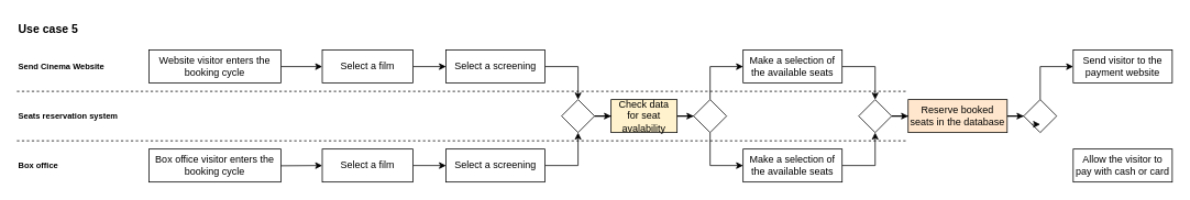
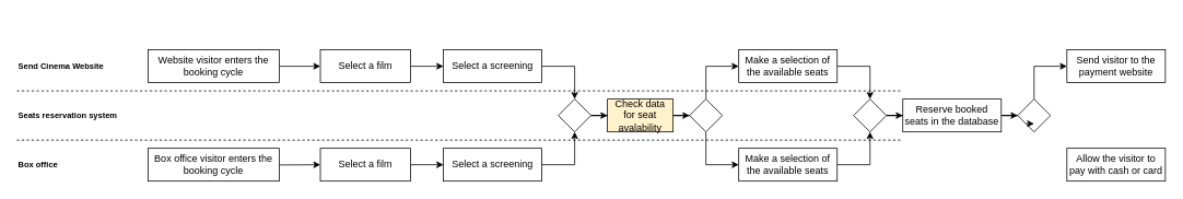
  <mxCell id="0" />
  <mxCell id="1" parent="0" />
  <mxCell id="2" style="edgeStyle=orthogonalEdgeStyle;rounded=0;orthogonalLoop=1;jettySize=auto;html=1;entryX=0;entryY=0.5;entryDx=0;entryDy=0;" edge="1" parent="1" target="21"><mxGeometry relative="1" as="geometry"><mxPoint x="220" y="200" as="sourcePoint" /><mxPoint x="780" y="220" as="targetPoint" /></mxGeometry></mxCell>
  <mxCell id="3" value="Box office visitor enters the booking cycle" style="rounded=0;whiteSpace=wrap;html=1;" vertex="1" parent="1"><mxGeometry x="180" y="180" width="160" height="40" as="geometry" /></mxCell>
  <mxCell id="4" style="edgeStyle=orthogonalEdgeStyle;rounded=0;orthogonalLoop=1;jettySize=auto;html=1;entryX=0;entryY=0.5;entryDx=0;entryDy=0;" edge="1" parent="1" source="5" target="7"><mxGeometry relative="1" as="geometry" /></mxCell>
  <mxCell id="5" value="Website visitor enters the booking cycle" style="rounded=0;whiteSpace=wrap;html=1;" vertex="1" parent="1"><mxGeometry x="180" y="60" width="160" height="40" as="geometry" /></mxCell>
  <mxCell id="6" style="edgeStyle=orthogonalEdgeStyle;rounded=0;orthogonalLoop=1;jettySize=auto;html=1;entryX=0;entryY=0.5;entryDx=0;entryDy=0;" edge="1" parent="1" source="7" target="9"><mxGeometry relative="1" as="geometry" /></mxCell>
  <mxCell id="7" value="Select a film" style="rounded=0;whiteSpace=wrap;html=1;" vertex="1" parent="1"><mxGeometry x="390" y="60" width="110" height="40" as="geometry" /></mxCell>
  <mxCell id="8" style="edgeStyle=orthogonalEdgeStyle;rounded=0;orthogonalLoop=1;jettySize=auto;html=1;entryX=0.5;entryY=0;entryDx=0;entryDy=0;" edge="1" parent="1" source="9" target="23"><mxGeometry relative="1" as="geometry" /></mxCell>
  <mxCell id="9" value="Select a screening" style="rounded=0;whiteSpace=wrap;html=1;" vertex="1" parent="1"><mxGeometry x="540" y="60" width="120" height="40" as="geometry" /></mxCell>
  <mxCell id="10" style="edgeStyle=orthogonalEdgeStyle;rounded=0;orthogonalLoop=1;jettySize=auto;html=1;entryX=0;entryY=0.5;entryDx=0;entryDy=0;" edge="1" parent="1" source="11" target="26"><mxGeometry relative="1" as="geometry" /></mxCell>
  <mxCell id="11" value="Check data for seat avalability" style="rounded=0;whiteSpace=wrap;html=1;fillColor=#fff2cc;" vertex="1" parent="1"><mxGeometry x="740" y="120" width="80" height="40" as="geometry" /></mxCell>
  <mxCell id="12" value="" style="endArrow=none;dashed=1;html=1;rounded=0;" edge="1" parent="1"><mxGeometry width="50" height="50" relative="1" as="geometry"><mxPoint x="20" y="110" as="sourcePoint" /><mxPoint x="1100" y="110" as="targetPoint" /></mxGeometry></mxCell>
  <mxCell id="13" value="&lt;font size=&quot;1&quot;&gt;&lt;b&gt;Seats reservation system&lt;br&gt;&lt;/b&gt;&lt;/font&gt;" style="text;html=1;strokeColor=none;fillColor=none;align=left;verticalAlign=middle;whiteSpace=wrap;rounded=0;" vertex="1" parent="1"><mxGeometry x="20" y="125" width="130" height="30" as="geometry" /></mxCell>
  <mxCell id="14" value="&lt;font size=&quot;1&quot;&gt;&lt;b&gt;Send Cinema Website&lt;br&gt;&lt;/b&gt;&lt;/font&gt;" style="text;html=1;strokeColor=none;fillColor=none;align=left;verticalAlign=middle;whiteSpace=wrap;rounded=0;" vertex="1" parent="1"><mxGeometry x="20" y="65" width="140" height="30" as="geometry" /></mxCell>
  <mxCell id="15" value="" style="endArrow=none;dashed=1;html=1;rounded=0;" edge="1" parent="1"><mxGeometry width="50" height="50" relative="1" as="geometry"><mxPoint x="20" y="170" as="sourcePoint" /><mxPoint x="1100" y="170" as="targetPoint" /></mxGeometry></mxCell>
  <mxCell id="16" value="&lt;font size=&quot;1&quot;&gt;&lt;b&gt;Box office&lt;br&gt;&lt;/b&gt;&lt;/font&gt;" style="text;html=1;strokeColor=none;fillColor=none;align=left;verticalAlign=middle;whiteSpace=wrap;rounded=0;" vertex="1" parent="1"><mxGeometry x="20" y="185" width="120" height="30" as="geometry" /></mxCell>
- <mxCell id="17" value="&lt;b&gt;&lt;font style=&quot;font-size: 14px;&quot;&gt;Use case 5&lt;br&gt;&lt;/font&gt;&lt;/b&gt;" style="text;html=1;strokeColor=none;fillColor=none;align=left;verticalAlign=middle;whiteSpace=wrap;rounded=0;" vertex="1" parent="1"><mxGeometry x="20" y="20" width="120" height="30" as="geometry" /></mxCell>
  <mxCell id="18" style="edgeStyle=orthogonalEdgeStyle;rounded=0;orthogonalLoop=1;jettySize=auto;html=1;entryX=0.5;entryY=1;entryDx=0;entryDy=0;" edge="1" parent="1" source="19" target="23"><mxGeometry relative="1" as="geometry" /></mxCell>
  <mxCell id="19" value="Select a screening" style="rounded=0;whiteSpace=wrap;html=1;" vertex="1" parent="1"><mxGeometry x="540" y="180" width="120" height="40" as="geometry" /></mxCell>
  <mxCell id="20" style="edgeStyle=orthogonalEdgeStyle;rounded=0;orthogonalLoop=1;jettySize=auto;html=1;entryX=0;entryY=0.5;entryDx=0;entryDy=0;" edge="1" parent="1" source="21" target="19"><mxGeometry relative="1" as="geometry" /></mxCell>
  <mxCell id="21" value="Select a film" style="rounded=0;whiteSpace=wrap;html=1;" vertex="1" parent="1"><mxGeometry x="390" y="180" width="110" height="40" as="geometry" /></mxCell>
  <mxCell id="22" style="edgeStyle=orthogonalEdgeStyle;rounded=0;orthogonalLoop=1;jettySize=auto;html=1;entryX=0;entryY=0.5;entryDx=0;entryDy=0;" edge="1" parent="1" source="23" target="11"><mxGeometry relative="1" as="geometry" /></mxCell>
  <mxCell id="23" value="" style="rhombus;whiteSpace=wrap;html=1;" vertex="1" parent="1"><mxGeometry x="680" y="120" width="40" height="40" as="geometry" /></mxCell>
  <mxCell id="24" style="edgeStyle=orthogonalEdgeStyle;rounded=0;orthogonalLoop=1;jettySize=auto;html=1;entryX=0;entryY=0.5;entryDx=0;entryDy=0;" edge="1" parent="1" source="26" target="28"><mxGeometry relative="1" as="geometry"><Array as="points"><mxPoint x="860" y="80" /></Array></mxGeometry></mxCell>
  <mxCell id="25" style="edgeStyle=orthogonalEdgeStyle;rounded=0;orthogonalLoop=1;jettySize=auto;html=1;entryX=0;entryY=0.5;entryDx=0;entryDy=0;" edge="1" parent="1" source="26" target="30"><mxGeometry relative="1" as="geometry"><Array as="points"><mxPoint x="860" y="200" /></Array></mxGeometry></mxCell>
  <mxCell id="26" value="" style="rhombus;whiteSpace=wrap;html=1;" vertex="1" parent="1"><mxGeometry x="840" y="120" width="40" height="40" as="geometry" /></mxCell>
  <mxCell id="27" style="edgeStyle=orthogonalEdgeStyle;rounded=0;orthogonalLoop=1;jettySize=auto;html=1;entryX=0.5;entryY=0;entryDx=0;entryDy=0;" edge="1" parent="1" source="28" target="34"><mxGeometry relative="1" as="geometry" /></mxCell>
  <mxCell id="28" value="Make a selection of the available seats" style="rounded=0;whiteSpace=wrap;html=1;" vertex="1" parent="1"><mxGeometry x="900" y="60" width="120" height="40" as="geometry" /></mxCell>
  <mxCell id="29" style="edgeStyle=orthogonalEdgeStyle;rounded=0;orthogonalLoop=1;jettySize=auto;html=1;" edge="1" parent="1" source="30" target="34"><mxGeometry relative="1" as="geometry" /></mxCell>
  <mxCell id="30" value="Make a selection of the available seats" style="rounded=0;whiteSpace=wrap;html=1;" vertex="1" parent="1"><mxGeometry x="900" y="180" width="120" height="40" as="geometry" /></mxCell>
  <mxCell id="31" style="edgeStyle=orthogonalEdgeStyle;rounded=0;orthogonalLoop=1;jettySize=auto;html=1;entryX=0;entryY=0.5;entryDx=0;entryDy=0;" edge="1" source="32" target="36" parent="1"><mxGeometry relative="1" as="geometry" /></mxCell>
- <mxCell id="32" value="Reserve booked seats in the database" style="rounded=0;whiteSpace=wrap;html=1;fillColor=#ffe6cc;" vertex="1" parent="1"><mxGeometry x="1100" y="120" width="120" height="40" as="geometry" /></mxCell>
+ <mxCell id="32" value="Reserve booked seats in the database" style="rounded=0;whiteSpace=wrap;html=1;" vertex="1" parent="1"><mxGeometry x="1100" y="120" width="120" height="40" as="geometry" /></mxCell>
  <mxCell id="33" style="edgeStyle=orthogonalEdgeStyle;rounded=0;orthogonalLoop=1;jettySize=auto;html=1;entryX=0;entryY=0.5;entryDx=0;entryDy=0;" edge="1" source="34" target="32" parent="1"><mxGeometry relative="1" as="geometry" /></mxCell>
  <mxCell id="34" value="" style="rhombus;whiteSpace=wrap;html=1;" vertex="1" parent="1"><mxGeometry x="1040" y="120" width="40" height="40" as="geometry" /></mxCell>
  <mxCell id="35" style="edgeStyle=orthogonalEdgeStyle;rounded=0;orthogonalLoop=1;jettySize=auto;html=1;entryX=0;entryY=0.5;entryDx=0;entryDy=0;" edge="1" parent="1" source="36" target="37"><mxGeometry relative="1" as="geometry"><Array as="points"><mxPoint x="1260" y="80" /></Array></mxGeometry></mxCell>
  <mxCell id="36" value="" style="rhombus;whiteSpace=wrap;html=1;" vertex="1" parent="1"><mxGeometry x="1240" y="120" width="40" height="40" as="geometry" /></mxCell>
  <mxCell id="37" value="Send visitor to the payment website" style="rounded=0;whiteSpace=wrap;html=1;" vertex="1" parent="1"><mxGeometry x="1300" y="60" width="120" height="40" as="geometry" /></mxCell>
  <mxCell id="38" value="Allow the visitor to pay with cash or card" style="rounded=0;whiteSpace=wrap;html=1;" vertex="1" parent="1"><mxGeometry x="1300" y="180" width="120" height="40" as="geometry" /></mxCell>
  <mxCell id="39" style="edgeStyle=orthogonalEdgeStyle;rounded=0;orthogonalLoop=1;jettySize=auto;html=1;exitX=0;exitY=1;exitDx=0;exitDy=0;entryX=0.5;entryY=0.75;entryDx=0;entryDy=0;entryPerimeter=0;" edge="1" parent="1" source="36" target="36"><mxGeometry relative="1" as="geometry" /></mxCell>
